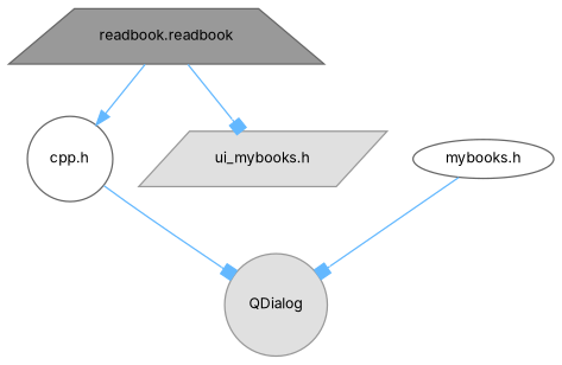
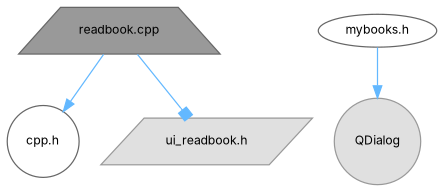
  digraph {
    fontname=Inter
    node [color=grey40 fillcolor=white fontname=Inter fontsize=10 shape=circle style=filled]
    edge [arrowhead=normal color=steelblue1 fontname=Inter fontsize=10 labelfontname=Helvetica labelfontsize=10 style=solid]
-   n1 [color=gray40 fillcolor=grey60 fontcolor=black height=0.2 label="readbook.readbook" shape=trapezium width=0.4]
+   n1 [color=gray40 fillcolor=grey60 fontcolor=black height=0.2 label="readbook.cpp" shape=trapezium width=0.4]
    n2 [height=0.2 label="cpp.h" width=0.4]
-   n3 [color=grey60 fillcolor="#E0E0E0" height=0.2 label="ui_mybooks.h" shape=parallelogram width=0.4]
+   n3 [color=grey60 fillcolor="#E0E0E0" height=0.2 label="ui_readbook.h" shape=parallelogram width=0.4]
    n4 [color=grey60 fillcolor="#E0E0E0" height=0.2 label=QDialog width=0.4]
    n5 [height=0.2 label="mybooks.h" shape=ellipse width=0.4]
    n1 -> n2
    n1 -> n3 [arrowhead=box]
-   n2 -> n4 [arrowhead=box]
-   n5 -> n4 [arrowhead=box]
+   n5 -> n4
  }
